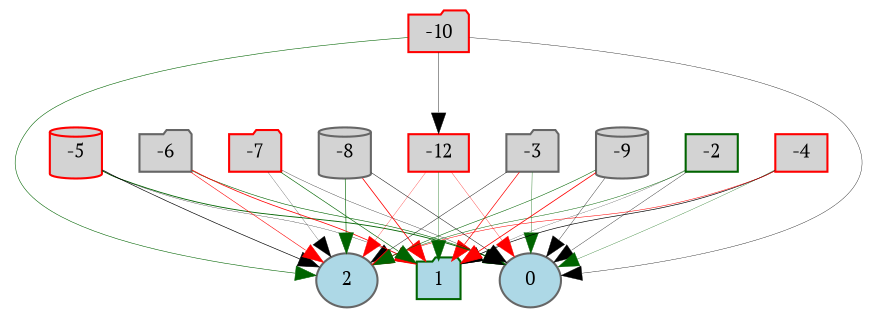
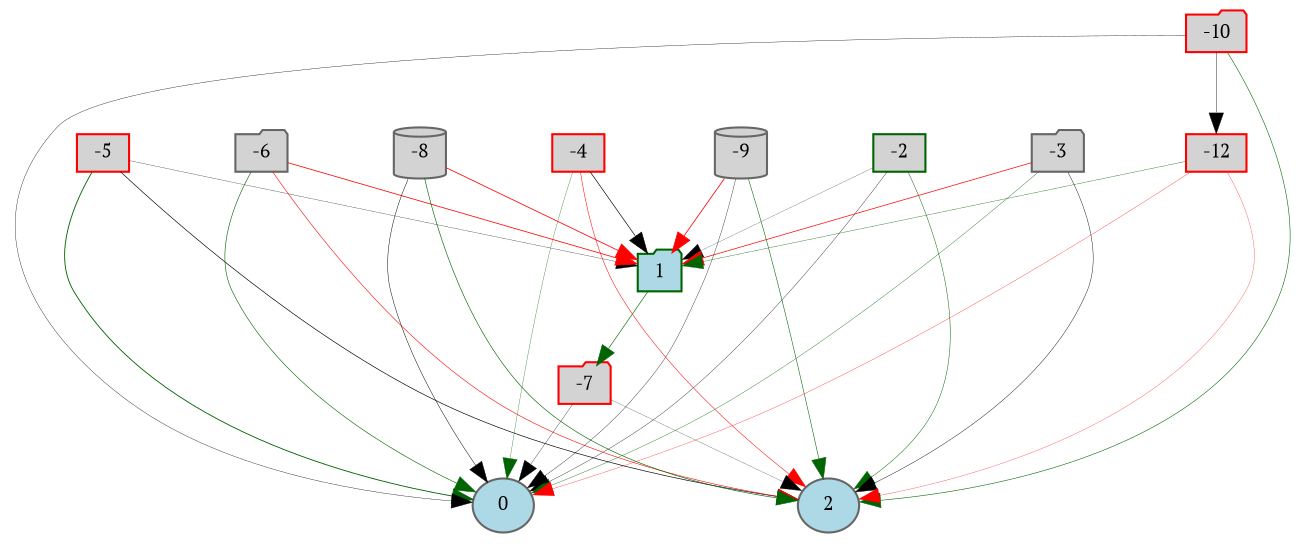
  digraph {
    fontname="PT Serif"
    node [color=gray40 fillcolor=lightgray fontname="PT Serif" fontsize=9 shape=folder style=filled]
    edge [color=black fontname="PT Serif" style=solid]
    0 [fillcolor=lightblue height=0.2 shape=ellipse width=0.2]
    1 [color=darkgreen fillcolor=lightblue height=0.2 width=0.2]
    2 [fillcolor=lightblue height=0.2 shape=ellipse width=0.2]
    -2 [color=darkgreen height=0.2 shape=box width=0.2]
    -3 [height=0.2 width=0.2]
    -4 [color=red height=0.2 shape=box width=0.2]
-   -5 [color=red height=0.2 shape=cylinder width=0.2]
+   -5 [color=red height=0.2 shape=box width=0.2]
    -6 [height=0.2 width=0.2]
    -7 [color=red height=0.2 width=0.2]
    -8 [height=0.2 shape=cylinder width=0.2]
    -9 [height=0.2 shape=cylinder width=0.2]
    -10 [color=red height=0.2 width=0.2]
    -12 [color=red height=0.2 shape=box width=0.2]
    -2 -> 0 [penwidth=0.16464937807098212]
    -2 -> 1 [penwidth=0.10311783800912473]
    -2 -> 2 [color=darkgreen penwidth=0.22748783405259287]
    -3 -> 0 [color=darkgreen penwidth=0.17415208549585132]
    -3 -> 1 [color=red penwidth=0.3340212066203212]
    -3 -> 2 [penwidth=0.20119015571578086]
    -4 -> 0 [color=darkgreen penwidth=0.1491746811593206]
    -4 -> 1 [penwidth=0.3145843766625672]
    -4 -> 2 [color=red penwidth=0.24527264777171465]
    -5 -> 0 [color=darkgreen penwidth=0.42466497917887414]
    -5 -> 1 [penwidth=0.13259366340880252]
    -5 -> 2 [penwidth=0.3118694807493858]
    -6 -> 0 [color=darkgreen penwidth=0.28449127995263496]
    -6 -> 1 [color=red penwidth=0.3734411059476811]
    -6 -> 2 [color=red penwidth=0.27361937365494843]
    -7 -> 0 [penwidth=0.14995517814232973]
-   -7 -> 1 [color=darkgreen penwidth=0.29618601747985035]
+   1 -> -7 [color=darkgreen penwidth=0.29618601747985035]
    -7 -> 2 [penwidth=0.10961690689384215]
    -8 -> 0 [penwidth=0.22657105357762253]
    -8 -> 1 [color=red penwidth=0.38214167015179723]
    -8 -> 2 [color=darkgreen penwidth=0.2963611961563492]
    -9 -> 0 [penwidth=0.16463321865145464]
    -9 -> 1 [color=red penwidth=0.3861782781813363]
    -9 -> 2 [color=darkgreen penwidth=0.2629619358668125]
    -10 -> 0 [penwidth=0.17343992233413802]
    -10 -> 2 [color=darkgreen penwidth=0.26874752957287185]
    -10 -> -12 [penwidth=0.1942132591691662]
    -12 -> 0 [color=red penwidth=0.14899281926680985]
    -12 -> 1 [color=darkgreen penwidth=0.1708694601248265]
    -12 -> 2 [color=red penwidth=0.1361469238250937]
  }
